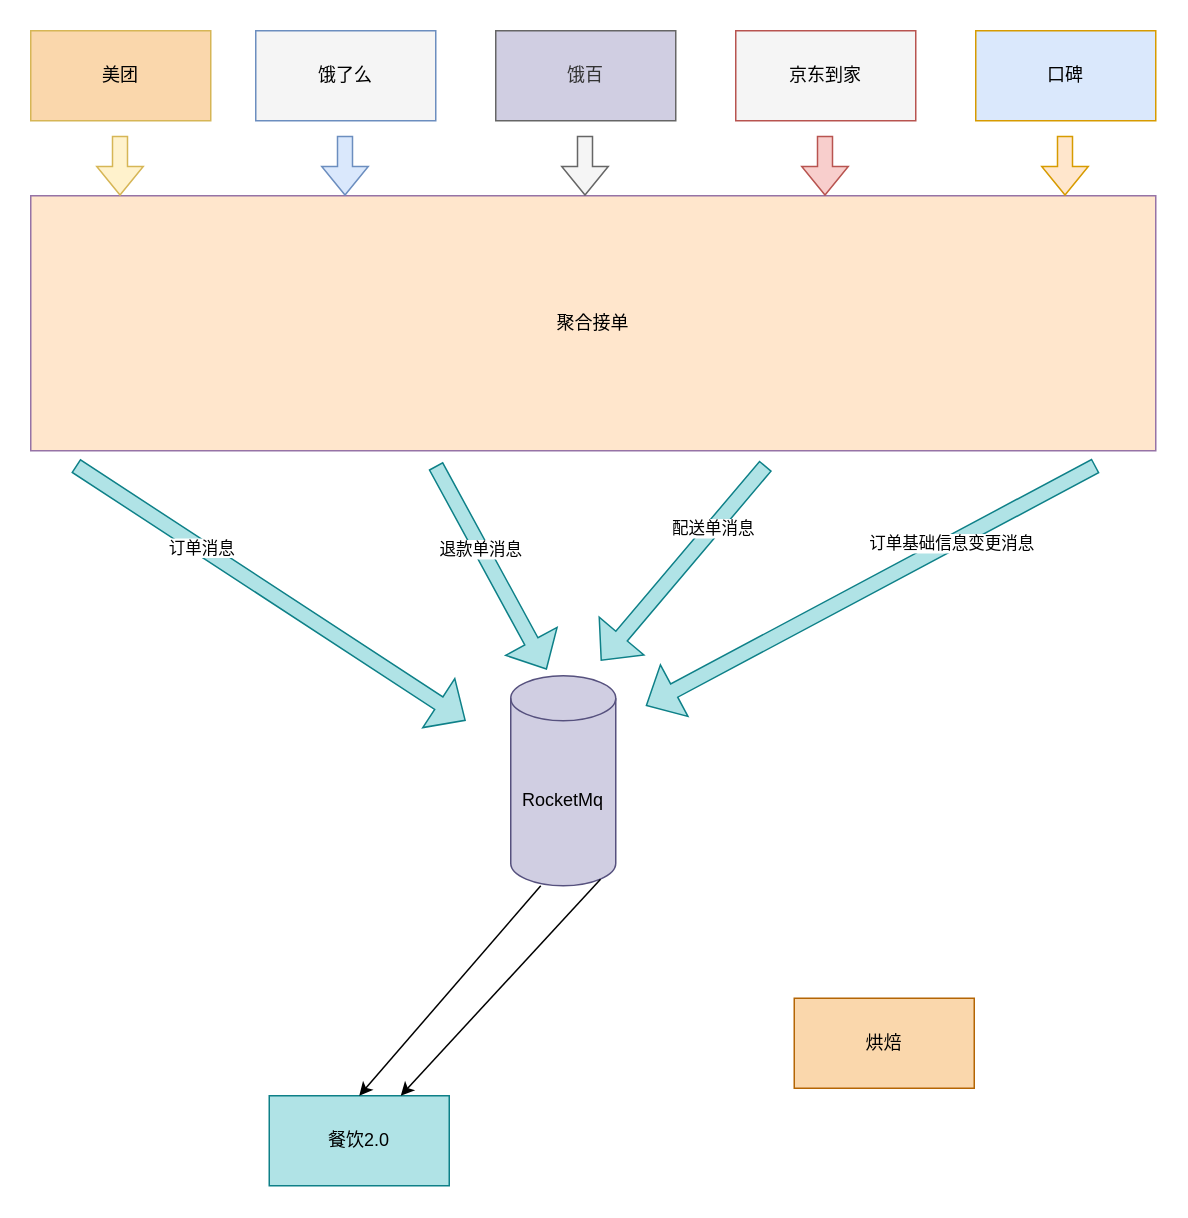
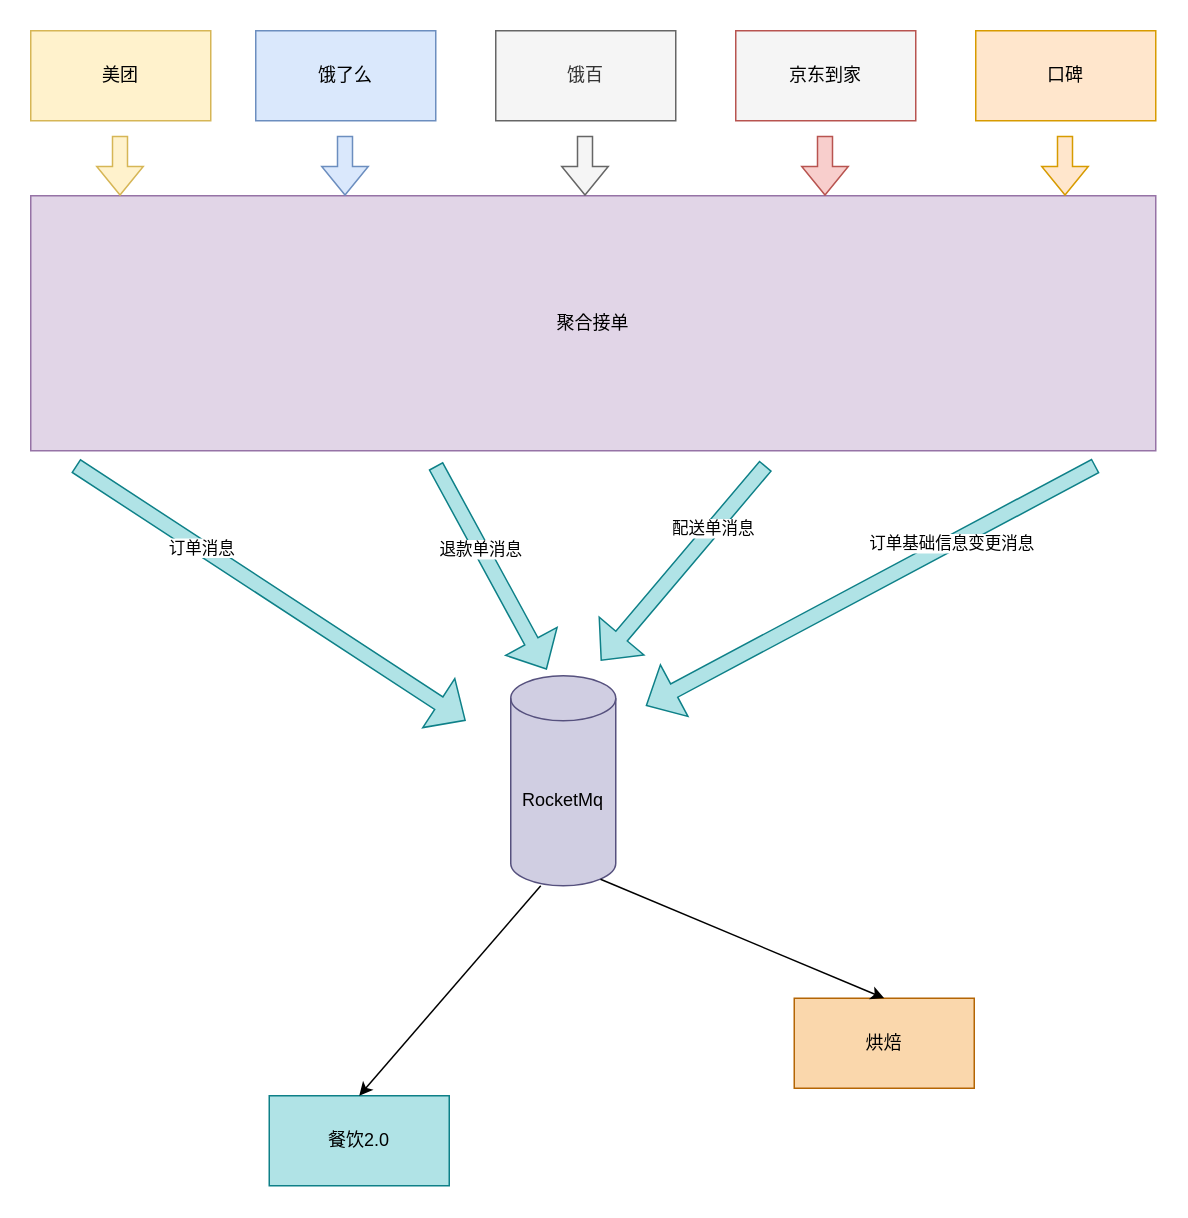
  <mxCell id="0" />
  <mxCell id="1" parent="0" />
- <mxCell id="2" value="美团" style="rounded=0;whiteSpace=wrap;html=1;fillColor=#fad7ac;strokeColor=#d6b656;" vertex="1" parent="1"><mxGeometry x="20" y="20" width="120" height="60" as="geometry" /></mxCell>
- <mxCell id="3" value="饿了么" style="rounded=0;whiteSpace=wrap;html=1;fillColor=#f5f5f5;strokeColor=#6c8ebf;" vertex="1" parent="1"><mxGeometry x="170" y="20" width="120" height="60" as="geometry" /></mxCell>
- <mxCell id="4" value="饿百" style="rounded=0;whiteSpace=wrap;html=1;fillColor=#d0cee2;fontColor=#333333;strokeColor=#666666;" vertex="1" parent="1"><mxGeometry x="330" y="20" width="120" height="60" as="geometry" /></mxCell>
+ <mxCell id="2" value="美团" style="rounded=0;whiteSpace=wrap;html=1;fillColor=#fff2cc;strokeColor=#d6b656;" vertex="1" parent="1"><mxGeometry x="20" y="20" width="120" height="60" as="geometry" /></mxCell>
+ <mxCell id="3" value="饿了么" style="rounded=0;whiteSpace=wrap;html=1;fillColor=#dae8fc;strokeColor=#6c8ebf;" vertex="1" parent="1"><mxGeometry x="170" y="20" width="120" height="60" as="geometry" /></mxCell>
+ <mxCell id="4" value="饿百" style="rounded=0;whiteSpace=wrap;html=1;fillColor=#f5f5f5;fontColor=#333333;strokeColor=#666666;" vertex="1" parent="1"><mxGeometry x="330" y="20" width="120" height="60" as="geometry" /></mxCell>
  <mxCell id="5" value="京东到家" style="rounded=0;whiteSpace=wrap;html=1;fillColor=#f5f5f5;strokeColor=#b85450;" vertex="1" parent="1"><mxGeometry x="490" y="20" width="120" height="60" as="geometry" /></mxCell>
- <mxCell id="6" value="聚合接单" style="rounded=0;whiteSpace=wrap;html=1;fillColor=#ffe6cc;strokeColor=#9673a6;" vertex="1" parent="1"><mxGeometry x="20" y="130" width="750" height="170" as="geometry" /></mxCell>
+ <mxCell id="6" value="聚合接单" style="rounded=0;whiteSpace=wrap;html=1;fillColor=#e1d5e7;strokeColor=#9673a6;" vertex="1" parent="1"><mxGeometry x="20" y="130" width="750" height="170" as="geometry" /></mxCell>
  <mxCell id="7" value="" style="shape=flexArrow;endArrow=classic;html=1;rounded=0;fillColor=#fff2cc;strokeColor=#d6b656;" edge="1" parent="1"><mxGeometry width="50" height="50" relative="1" as="geometry"><mxPoint x="79.5" y="90" as="sourcePoint" /><mxPoint x="79.5" y="130" as="targetPoint" /></mxGeometry></mxCell>
  <mxCell id="8" value="" style="shape=flexArrow;endArrow=classic;html=1;rounded=0;fillColor=#f8cecc;strokeColor=#b85450;" edge="1" parent="1"><mxGeometry width="50" height="50" relative="1" as="geometry"><mxPoint x="549.5" y="90" as="sourcePoint" /><mxPoint x="549.5" y="130" as="targetPoint" /></mxGeometry></mxCell>
  <mxCell id="9" value="" style="shape=flexArrow;endArrow=classic;html=1;rounded=0;fillColor=#dae8fc;strokeColor=#6c8ebf;" edge="1" parent="1"><mxGeometry width="50" height="50" relative="1" as="geometry"><mxPoint x="229.5" y="90" as="sourcePoint" /><mxPoint x="229.5" y="130" as="targetPoint" /></mxGeometry></mxCell>
  <mxCell id="10" value="" style="shape=flexArrow;endArrow=classic;html=1;rounded=0;fillColor=#f5f5f5;strokeColor=#666666;" edge="1" parent="1"><mxGeometry width="50" height="50" relative="1" as="geometry"><mxPoint x="389.5" y="90" as="sourcePoint" /><mxPoint x="389.5" y="130" as="targetPoint" /></mxGeometry></mxCell>
- <mxCell id="11" value="口碑" style="rounded=0;whiteSpace=wrap;html=1;fillColor=#dae8fc;strokeColor=#d79b00;" vertex="1" parent="1"><mxGeometry x="650" y="20" width="120" height="60" as="geometry" /></mxCell>
+ <mxCell id="11" value="口碑" style="rounded=0;whiteSpace=wrap;html=1;fillColor=#ffe6cc;strokeColor=#d79b00;" vertex="1" parent="1"><mxGeometry x="650" y="20" width="120" height="60" as="geometry" /></mxCell>
  <mxCell id="12" value="" style="shape=flexArrow;endArrow=classic;html=1;rounded=0;fillColor=#ffe6cc;strokeColor=#d79b00;" edge="1" parent="1"><mxGeometry width="50" height="50" relative="1" as="geometry"><mxPoint x="709.5" y="90" as="sourcePoint" /><mxPoint x="709.5" y="130" as="targetPoint" /></mxGeometry></mxCell>
  <mxCell id="13" value="餐饮2.0" style="rounded=0;whiteSpace=wrap;html=1;fillColor=#b0e3e6;strokeColor=#0e8088;" vertex="1" parent="1"><mxGeometry x="179" y="730" width="120" height="60" as="geometry" /></mxCell>
  <mxCell id="14" value="烘焙" style="rounded=0;whiteSpace=wrap;html=1;fillColor=#fad7ac;strokeColor=#b46504;" vertex="1" parent="1"><mxGeometry x="529" y="665" width="120" height="60" as="geometry" /></mxCell>
  <mxCell id="15" value="" style="shape=flexArrow;endArrow=classic;html=1;rounded=0;fillColor=#b0e3e6;strokeColor=#0e8088;endWidth=28;endSize=6.66;" edge="1" parent="1"><mxGeometry width="50" height="50" relative="1" as="geometry"><mxPoint x="50" y="310" as="sourcePoint" /><mxPoint x="310" y="480" as="targetPoint" /></mxGeometry></mxCell>
  <mxCell id="16" value="订单消息" style="edgeLabel;html=1;align=center;verticalAlign=middle;resizable=0;points=[];" vertex="1" connectable="0" parent="15"><mxGeometry x="-0.359" relative="1" as="geometry"><mxPoint as="offset" /></mxGeometry></mxCell>
  <mxCell id="17" value="RocketMq" style="shape=cylinder3;whiteSpace=wrap;html=1;boundedLbl=1;backgroundOutline=1;size=15;fillColor=#d0cee2;strokeColor=#56517e;" vertex="1" parent="1"><mxGeometry x="340" y="450" width="70" height="140" as="geometry" /></mxCell>
  <mxCell id="18" value="" style="shape=flexArrow;endArrow=classic;html=1;rounded=0;fillColor=#b0e3e6;strokeColor=#0e8088;endWidth=28;endSize=6.66;entryX=0.343;entryY=-0.029;entryDx=0;entryDy=0;entryPerimeter=0;" edge="1" parent="1" target="17"><mxGeometry width="50" height="50" relative="1" as="geometry"><mxPoint x="290" y="310" as="sourcePoint" /><mxPoint x="410" y="450" as="targetPoint" /></mxGeometry></mxCell>
  <mxCell id="19" value="退款单消息" style="edgeLabel;html=1;align=center;verticalAlign=middle;resizable=0;points=[];" vertex="1" connectable="0" parent="18"><mxGeometry x="-0.185" y="-1" relative="1" as="geometry"><mxPoint as="offset" /></mxGeometry></mxCell>
  <mxCell id="20" value="" style="shape=flexArrow;endArrow=classic;html=1;rounded=0;fillColor=#b0e3e6;strokeColor=#0e8088;endWidth=28;endSize=6.66;" edge="1" parent="1"><mxGeometry width="50" height="50" relative="1" as="geometry"><mxPoint x="510" y="310" as="sourcePoint" /><mxPoint x="400" y="440" as="targetPoint" /></mxGeometry></mxCell>
  <mxCell id="21" value="配送单消息" style="edgeLabel;html=1;align=center;verticalAlign=middle;resizable=0;points=[];" vertex="1" connectable="0" parent="20"><mxGeometry x="-0.359" relative="1" as="geometry"><mxPoint as="offset" /></mxGeometry></mxCell>
  <mxCell id="22" value="" style="shape=flexArrow;endArrow=classic;html=1;rounded=0;fillColor=#b0e3e6;strokeColor=#0e8088;endWidth=28;endSize=6.66;" edge="1" parent="1"><mxGeometry width="50" height="50" relative="1" as="geometry"><mxPoint x="730" y="310" as="sourcePoint" /><mxPoint x="430" y="470" as="targetPoint" /></mxGeometry></mxCell>
  <mxCell id="23" value="订单基础信息变更消息" style="edgeLabel;html=1;align=center;verticalAlign=middle;resizable=0;points=[];" vertex="1" connectable="0" parent="22"><mxGeometry x="-0.359" relative="1" as="geometry"><mxPoint as="offset" /></mxGeometry></mxCell>
  <mxCell id="24" value="" style="endArrow=classic;html=1;rounded=0;entryX=0.5;entryY=0;entryDx=0;entryDy=0;" edge="1" parent="1" target="13"><mxGeometry width="50" height="50" relative="1" as="geometry"><mxPoint x="360" y="590" as="sourcePoint" /><mxPoint x="410" y="540" as="targetPoint" /></mxGeometry></mxCell>
- <mxCell id="25" value="" style="endArrow=classic;html=1;rounded=0;exitX=0.855;exitY=1;exitDx=0;exitDy=-4.35;exitPerimeter=0;" edge="1" parent="1" source="17" target="13"><mxGeometry width="50" height="50" relative="1" as="geometry"><mxPoint x="360" y="590" as="sourcePoint" /><mxPoint x="410" y="540" as="targetPoint" /></mxGeometry></mxCell>
+ <mxCell id="25" value="" style="endArrow=classic;html=1;rounded=0;entryX=0.5;entryY=0;entryDx=0;entryDy=0;exitX=0.855;exitY=1;exitDx=0;exitDy=-4.35;exitPerimeter=0;" edge="1" parent="1" source="17" target="14"><mxGeometry width="50" height="50" relative="1" as="geometry"><mxPoint x="360" y="590" as="sourcePoint" /><mxPoint x="410" y="540" as="targetPoint" /></mxGeometry></mxCell>
